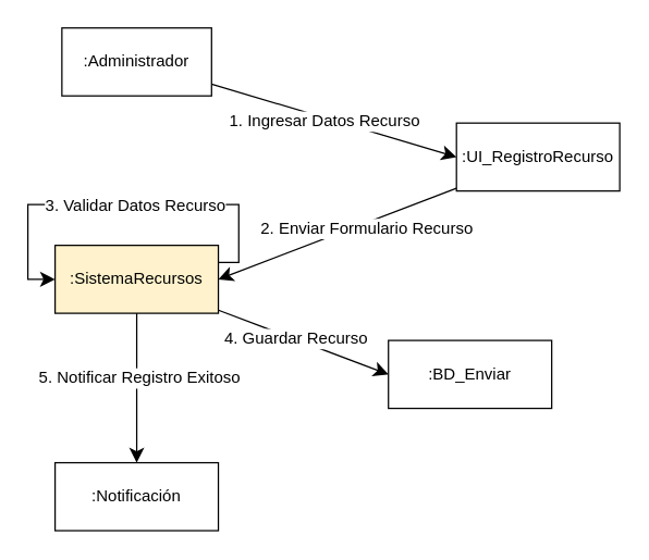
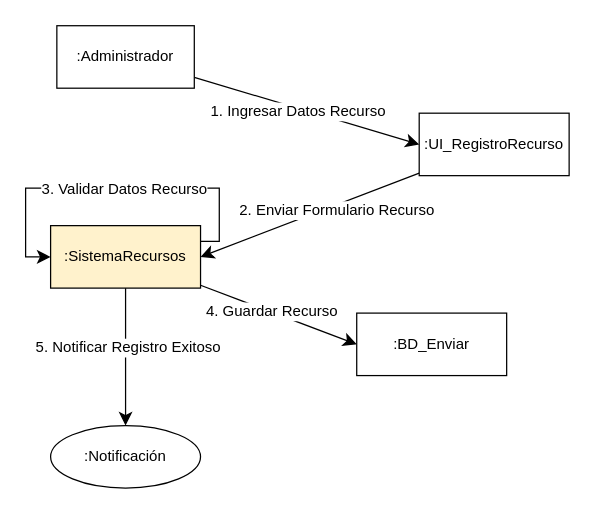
  <mxCell id="0" />
  <mxCell id="1" parent="0" />
  <mxCell id="2" style="edgeStyle=none;curved=1;rounded=0;orthogonalLoop=1;jettySize=auto;html=1;entryX=0;entryY=0.5;entryDx=0;entryDy=0;fontSize=12;startSize=8;endSize=8;" edge="1" parent="1" source="4" target="7"><mxGeometry relative="1" as="geometry" /></mxCell>
  <mxCell id="3" value="1. Ingresar Datos Recurso" style="edgeLabel;html=1;align=center;verticalAlign=middle;resizable=0;points=[];fontSize=12;" vertex="1" connectable="0" parent="2"><mxGeometry x="-0.072" y="-2" relative="1" as="geometry"><mxPoint as="offset" /></mxGeometry></mxCell>
  <mxCell id="4" value=":Administrador" style="html=1;whiteSpace=wrap;" vertex="1" parent="1"><mxGeometry x="45" y="20" width="110" height="50" as="geometry" /></mxCell>
  <mxCell id="5" style="edgeStyle=none;curved=1;rounded=0;orthogonalLoop=1;jettySize=auto;html=1;entryX=1;entryY=0.5;entryDx=0;entryDy=0;fontSize=12;startSize=8;endSize=8;" edge="1" parent="1" source="7" target="12"><mxGeometry relative="1" as="geometry" /></mxCell>
  <mxCell id="6" value="2. Enviar Formulario Recurso" style="edgeLabel;html=1;align=center;verticalAlign=middle;resizable=0;points=[];fontSize=12;" vertex="1" connectable="0" parent="5"><mxGeometry x="-0.05" y="-2" relative="1" as="geometry"><mxPoint x="17" as="offset" /></mxGeometry></mxCell>
  <mxCell id="7" value=":UI_RegistroRecurso" style="html=1;whiteSpace=wrap;" vertex="1" parent="1"><mxGeometry x="335" y="90" width="120" height="50" as="geometry" /></mxCell>
  <mxCell id="8" style="edgeStyle=none;curved=1;rounded=0;orthogonalLoop=1;jettySize=auto;html=1;entryX=0;entryY=0.5;entryDx=0;entryDy=0;fontSize=12;startSize=8;endSize=8;" edge="1" parent="1" source="12" target="13"><mxGeometry relative="1" as="geometry" /></mxCell>
  <mxCell id="9" value="4. Guardar Recurso" style="edgeLabel;html=1;align=center;verticalAlign=middle;resizable=0;points=[];fontSize=12;" vertex="1" connectable="0" parent="8"><mxGeometry x="-0.104" y="1" relative="1" as="geometry"><mxPoint as="offset" /></mxGeometry></mxCell>
  <mxCell id="10" style="edgeStyle=none;curved=1;rounded=0;orthogonalLoop=1;jettySize=auto;html=1;entryX=0.5;entryY=0;entryDx=0;entryDy=0;fontSize=12;startSize=8;endSize=8;" edge="1" parent="1" source="12" target="14"><mxGeometry relative="1" as="geometry" /></mxCell>
  <mxCell id="11" value="5. Notificar Registro Exitoso" style="edgeLabel;html=1;align=center;verticalAlign=middle;resizable=0;points=[];fontSize=12;" vertex="1" connectable="0" parent="10"><mxGeometry x="-0.137" y="1" relative="1" as="geometry"><mxPoint as="offset" /></mxGeometry></mxCell>
  <mxCell id="12" value=":SistemaRecursos" style="html=1;whiteSpace=wrap;fillColor=#fff2cc;" vertex="1" parent="1"><mxGeometry x="40" y="180" width="120" height="50" as="geometry" /></mxCell>
  <mxCell id="13" value=":BD_Enviar" style="html=1;whiteSpace=wrap;" vertex="1" parent="1"><mxGeometry x="285" y="250" width="120" height="50" as="geometry" /></mxCell>
- <mxCell id="14" value=":Notificación" style="html=1;whiteSpace=wrap;" vertex="1" parent="1"><mxGeometry x="40" y="340" width="120" height="50" as="geometry" /></mxCell>
+ <mxCell id="14" value=":Notificación" style="ellipse;html=1;whiteSpace=wrap;" vertex="1" parent="1"><mxGeometry x="40" y="340" width="120" height="50" as="geometry" /></mxCell>
  <mxCell id="15" style="edgeStyle=orthogonalEdgeStyle;rounded=0;orthogonalLoop=1;jettySize=auto;html=1;entryX=0;entryY=0.5;entryDx=0;entryDy=0;fontSize=12;startSize=8;endSize=8;exitX=1;exitY=0.25;exitDx=0;exitDy=0;" edge="1" parent="1" source="12" target="12"><mxGeometry relative="1" as="geometry"><Array as="points"><mxPoint x="175" y="193" /><mxPoint x="175" y="150" /><mxPoint x="20" y="150" /><mxPoint x="20" y="205" /></Array></mxGeometry></mxCell>
  <mxCell id="16" value="3. Validar Datos Recurso" style="edgeLabel;html=1;align=center;verticalAlign=middle;resizable=0;points=[];fontSize=12;" vertex="1" connectable="0" parent="15"><mxGeometry x="-0.071" relative="1" as="geometry"><mxPoint as="offset" /></mxGeometry></mxCell>
